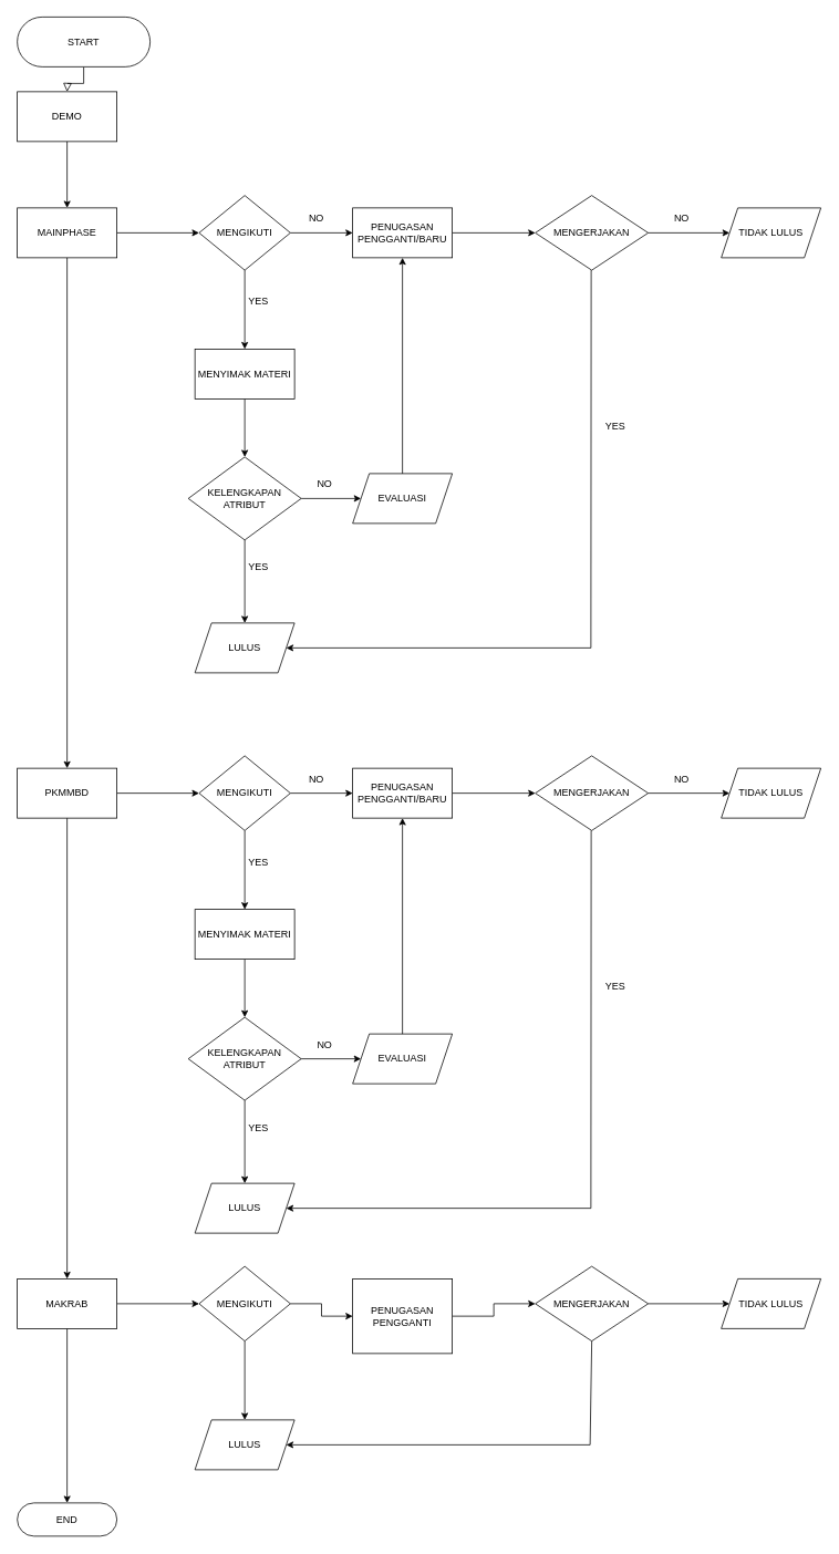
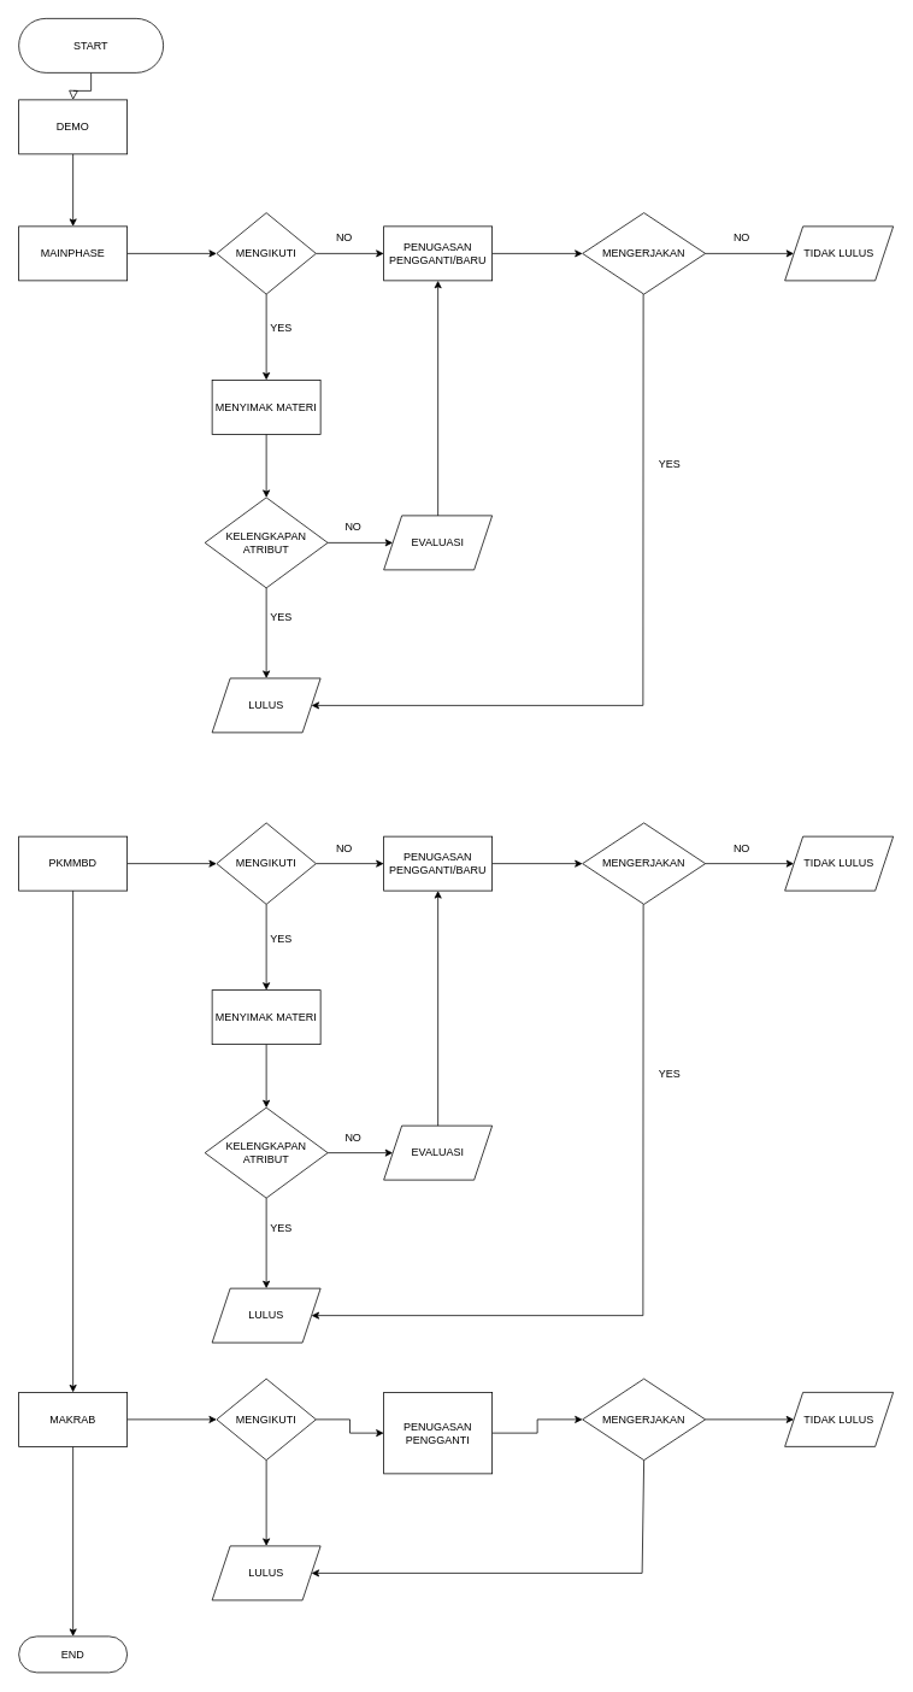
  <mxCell id="0" />
  <mxCell id="1" parent="0" />
  <mxCell id="2" value="" style="rounded=0;html=1;jettySize=auto;orthogonalLoop=1;fontSize=11;endArrow=block;endFill=0;endSize=8;strokeWidth=1;shadow=0;labelBackgroundColor=none;edgeStyle=orthogonalEdgeStyle;" parent="1" source="3" edge="1"><mxGeometry relative="1" as="geometry"><mxPoint x="80" y="110" as="targetPoint" /></mxGeometry></mxCell>
  <mxCell id="3" value="START" style="rounded=1;whiteSpace=wrap;html=1;fontSize=12;glass=0;strokeWidth=1;shadow=0;arcSize=50;" parent="1" vertex="1"><mxGeometry x="20" y="20" width="160" height="60" as="geometry" /></mxCell>
  <mxCell id="4" value="END" style="rounded=1;whiteSpace=wrap;html=1;fontSize=12;glass=0;strokeWidth=1;shadow=0;arcSize=50;" parent="1" vertex="1"><mxGeometry x="20" y="1810" width="120" height="40" as="geometry" /></mxCell>
  <mxCell id="5" value="" style="edgeStyle=orthogonalEdgeStyle;rounded=0;orthogonalLoop=1;jettySize=auto;html=1;" edge="1" parent="1" source="6" target="9"><mxGeometry relative="1" as="geometry" /></mxCell>
  <mxCell id="6" value="DEMO" style="rounded=0;whiteSpace=wrap;html=1;" vertex="1" parent="1"><mxGeometry x="20" y="110" width="120" height="60" as="geometry" /></mxCell>
  <mxCell id="7" value="" style="edgeStyle=orthogonalEdgeStyle;rounded=0;orthogonalLoop=1;jettySize=auto;html=1;" edge="1" parent="1" source="9" target="12"><mxGeometry relative="1" as="geometry" /></mxCell>
- <mxCell id="8" value="" style="edgeStyle=orthogonalEdgeStyle;rounded=0;orthogonalLoop=1;jettySize=auto;html=1;entryX=0.5;entryY=0;entryDx=0;entryDy=0;" edge="1" parent="1" source="9" target="35"><mxGeometry relative="1" as="geometry"><mxPoint x="80" y="390" as="targetPoint" /></mxGeometry></mxCell>
  <mxCell id="9" value="MAINPHASE" style="rounded=0;whiteSpace=wrap;html=1;" vertex="1" parent="1"><mxGeometry x="20" y="250" width="120" height="60" as="geometry" /></mxCell>
  <mxCell id="10" value="" style="edgeStyle=orthogonalEdgeStyle;rounded=0;orthogonalLoop=1;jettySize=auto;html=1;" edge="1" parent="1" source="12" target="14"><mxGeometry relative="1" as="geometry" /></mxCell>
  <mxCell id="11" value="" style="edgeStyle=orthogonalEdgeStyle;rounded=0;orthogonalLoop=1;jettySize=auto;html=1;" edge="1" parent="1" source="12" target="16"><mxGeometry relative="1" as="geometry" /></mxCell>
  <mxCell id="12" value="MENGIKUTI" style="rhombus;whiteSpace=wrap;html=1;rounded=0;" vertex="1" parent="1"><mxGeometry x="239" y="235" width="110" height="90" as="geometry" /></mxCell>
  <mxCell id="13" value="" style="edgeStyle=orthogonalEdgeStyle;rounded=0;orthogonalLoop=1;jettySize=auto;html=1;" edge="1" parent="1" source="14" target="21"><mxGeometry relative="1" as="geometry" /></mxCell>
  <mxCell id="14" value="MENYIMAK MATERI" style="whiteSpace=wrap;html=1;rounded=0;" vertex="1" parent="1"><mxGeometry x="234" y="420" width="120" height="60" as="geometry" /></mxCell>
  <mxCell id="15" value="" style="edgeStyle=orthogonalEdgeStyle;rounded=0;orthogonalLoop=1;jettySize=auto;html=1;" edge="1" parent="1" source="16" target="18"><mxGeometry relative="1" as="geometry" /></mxCell>
  <mxCell id="16" value="PENUGASAN PENGGANTI/BARU" style="whiteSpace=wrap;html=1;rounded=0;" vertex="1" parent="1"><mxGeometry x="424" y="250" width="120" height="60" as="geometry" /></mxCell>
  <mxCell id="17" value="" style="edgeStyle=orthogonalEdgeStyle;rounded=0;orthogonalLoop=1;jettySize=auto;html=1;" edge="1" parent="1" source="18" target="25"><mxGeometry relative="1" as="geometry" /></mxCell>
  <mxCell id="18" value="MENGERJAKAN" style="rhombus;whiteSpace=wrap;html=1;rounded=0;" vertex="1" parent="1"><mxGeometry x="644" y="235" width="136" height="90" as="geometry" /></mxCell>
  <mxCell id="19" value="" style="edgeStyle=orthogonalEdgeStyle;rounded=0;orthogonalLoop=1;jettySize=auto;html=1;" edge="1" parent="1" source="21" target="22"><mxGeometry relative="1" as="geometry" /></mxCell>
  <mxCell id="20" value="" style="edgeStyle=orthogonalEdgeStyle;rounded=0;orthogonalLoop=1;jettySize=auto;html=1;" edge="1" parent="1" source="21" target="23"><mxGeometry relative="1" as="geometry" /></mxCell>
  <mxCell id="21" value="KELENGKAPAN ATRIBUT" style="rhombus;whiteSpace=wrap;html=1;rounded=0;" vertex="1" parent="1"><mxGeometry x="226" y="550" width="136" height="100" as="geometry" /></mxCell>
  <mxCell id="22" value="EVALUASI" style="shape=parallelogram;perimeter=parallelogramPerimeter;whiteSpace=wrap;html=1;fixedSize=1;rounded=0;" vertex="1" parent="1"><mxGeometry x="424" y="570" width="120" height="60" as="geometry" /></mxCell>
  <mxCell id="23" value="LULUS" style="shape=parallelogram;perimeter=parallelogramPerimeter;whiteSpace=wrap;html=1;fixedSize=1;rounded=0;" vertex="1" parent="1"><mxGeometry x="234" y="750" width="120" height="60" as="geometry" /></mxCell>
  <mxCell id="24" value="" style="endArrow=classic;html=1;rounded=0;entryX=0.5;entryY=1;entryDx=0;entryDy=0;" edge="1" parent="1" target="16"><mxGeometry width="50" height="50" relative="1" as="geometry"><mxPoint x="484" y="570" as="sourcePoint" /><mxPoint x="480" y="360" as="targetPoint" /></mxGeometry></mxCell>
  <mxCell id="25" value="TIDAK LULUS" style="shape=parallelogram;perimeter=parallelogramPerimeter;whiteSpace=wrap;html=1;fixedSize=1;rounded=0;" vertex="1" parent="1"><mxGeometry x="868" y="250" width="120" height="60" as="geometry" /></mxCell>
  <mxCell id="26" value="NO" style="text;html=1;align=center;verticalAlign=middle;resizable=0;points=[];autosize=1;strokeColor=none;fillColor=none;" vertex="1" parent="1"><mxGeometry x="800" y="248" width="40" height="30" as="geometry" /></mxCell>
  <mxCell id="27" value="NO" style="text;html=1;align=center;verticalAlign=middle;resizable=0;points=[];autosize=1;strokeColor=none;fillColor=none;" vertex="1" parent="1"><mxGeometry x="360" y="248" width="40" height="30" as="geometry" /></mxCell>
  <mxCell id="28" value="YES" style="text;html=1;align=center;verticalAlign=middle;resizable=0;points=[];autosize=1;strokeColor=none;fillColor=none;" vertex="1" parent="1"><mxGeometry x="285" y="348" width="50" height="30" as="geometry" /></mxCell>
  <mxCell id="29" value="NO" style="text;html=1;align=center;verticalAlign=middle;resizable=0;points=[];autosize=1;strokeColor=none;fillColor=none;" vertex="1" parent="1"><mxGeometry x="370" y="568" width="40" height="30" as="geometry" /></mxCell>
  <mxCell id="30" value="YES" style="text;html=1;align=center;verticalAlign=middle;resizable=0;points=[];autosize=1;strokeColor=none;fillColor=none;" vertex="1" parent="1"><mxGeometry x="285" y="668" width="50" height="30" as="geometry" /></mxCell>
  <mxCell id="31" value="" style="endArrow=classic;html=1;rounded=0;entryX=1;entryY=0.5;entryDx=0;entryDy=0;" edge="1" parent="1" target="23"><mxGeometry width="50" height="50" relative="1" as="geometry"><mxPoint x="711.33" y="325" as="sourcePoint" /><mxPoint x="711.33" y="435" as="targetPoint" /><Array as="points"><mxPoint x="711" y="780" /></Array></mxGeometry></mxCell>
  <mxCell id="32" value="YES" style="text;html=1;align=center;verticalAlign=middle;resizable=0;points=[];autosize=1;strokeColor=none;fillColor=none;" vertex="1" parent="1"><mxGeometry x="715" y="498" width="50" height="30" as="geometry" /></mxCell>
  <mxCell id="33" value="" style="edgeStyle=orthogonalEdgeStyle;rounded=0;orthogonalLoop=1;jettySize=auto;html=1;" edge="1" parent="1" source="35" target="38"><mxGeometry relative="1" as="geometry" /></mxCell>
  <mxCell id="34" value="" style="edgeStyle=orthogonalEdgeStyle;rounded=0;orthogonalLoop=1;jettySize=auto;html=1;" edge="1" parent="1" source="35" target="61"><mxGeometry relative="1" as="geometry" /></mxCell>
  <mxCell id="35" value="PKMMBD" style="rounded=0;whiteSpace=wrap;html=1;" vertex="1" parent="1"><mxGeometry x="20" y="925" width="120" height="60" as="geometry" /></mxCell>
  <mxCell id="36" value="" style="edgeStyle=orthogonalEdgeStyle;rounded=0;orthogonalLoop=1;jettySize=auto;html=1;" edge="1" parent="1" source="38" target="40"><mxGeometry relative="1" as="geometry" /></mxCell>
  <mxCell id="37" value="" style="edgeStyle=orthogonalEdgeStyle;rounded=0;orthogonalLoop=1;jettySize=auto;html=1;" edge="1" parent="1" source="38" target="42"><mxGeometry relative="1" as="geometry" /></mxCell>
  <mxCell id="38" value="MENGIKUTI" style="rhombus;whiteSpace=wrap;html=1;rounded=0;" vertex="1" parent="1"><mxGeometry x="239" y="910" width="110" height="90" as="geometry" /></mxCell>
  <mxCell id="39" value="" style="edgeStyle=orthogonalEdgeStyle;rounded=0;orthogonalLoop=1;jettySize=auto;html=1;" edge="1" parent="1" source="40" target="47"><mxGeometry relative="1" as="geometry" /></mxCell>
  <mxCell id="40" value="MENYIMAK MATERI" style="whiteSpace=wrap;html=1;rounded=0;" vertex="1" parent="1"><mxGeometry x="234" y="1095" width="120" height="60" as="geometry" /></mxCell>
  <mxCell id="41" value="" style="edgeStyle=orthogonalEdgeStyle;rounded=0;orthogonalLoop=1;jettySize=auto;html=1;" edge="1" parent="1" source="42" target="44"><mxGeometry relative="1" as="geometry" /></mxCell>
  <mxCell id="42" value="PENUGASAN PENGGANTI/BARU" style="whiteSpace=wrap;html=1;rounded=0;" vertex="1" parent="1"><mxGeometry x="424" y="925" width="120" height="60" as="geometry" /></mxCell>
  <mxCell id="43" value="" style="edgeStyle=orthogonalEdgeStyle;rounded=0;orthogonalLoop=1;jettySize=auto;html=1;" edge="1" parent="1" source="44" target="51"><mxGeometry relative="1" as="geometry" /></mxCell>
  <mxCell id="44" value="MENGERJAKAN" style="rhombus;whiteSpace=wrap;html=1;rounded=0;" vertex="1" parent="1"><mxGeometry x="644" y="910" width="136" height="90" as="geometry" /></mxCell>
  <mxCell id="45" value="" style="edgeStyle=orthogonalEdgeStyle;rounded=0;orthogonalLoop=1;jettySize=auto;html=1;" edge="1" parent="1" source="47" target="48"><mxGeometry relative="1" as="geometry" /></mxCell>
  <mxCell id="46" value="" style="edgeStyle=orthogonalEdgeStyle;rounded=0;orthogonalLoop=1;jettySize=auto;html=1;" edge="1" parent="1" source="47" target="49"><mxGeometry relative="1" as="geometry" /></mxCell>
  <mxCell id="47" value="KELENGKAPAN ATRIBUT" style="rhombus;whiteSpace=wrap;html=1;rounded=0;" vertex="1" parent="1"><mxGeometry x="226" y="1225" width="136" height="100" as="geometry" /></mxCell>
  <mxCell id="48" value="EVALUASI" style="shape=parallelogram;perimeter=parallelogramPerimeter;whiteSpace=wrap;html=1;fixedSize=1;rounded=0;" vertex="1" parent="1"><mxGeometry x="424" y="1245" width="120" height="60" as="geometry" /></mxCell>
  <mxCell id="49" value="LULUS" style="shape=parallelogram;perimeter=parallelogramPerimeter;whiteSpace=wrap;html=1;fixedSize=1;rounded=0;" vertex="1" parent="1"><mxGeometry x="234" y="1425" width="120" height="60" as="geometry" /></mxCell>
  <mxCell id="50" value="" style="endArrow=classic;html=1;rounded=0;entryX=0.5;entryY=1;entryDx=0;entryDy=0;" edge="1" parent="1" target="42"><mxGeometry width="50" height="50" relative="1" as="geometry"><mxPoint x="484" y="1245" as="sourcePoint" /><mxPoint x="480" y="1035" as="targetPoint" /></mxGeometry></mxCell>
  <mxCell id="51" value="TIDAK LULUS" style="shape=parallelogram;perimeter=parallelogramPerimeter;whiteSpace=wrap;html=1;fixedSize=1;rounded=0;" vertex="1" parent="1"><mxGeometry x="868" y="925" width="120" height="60" as="geometry" /></mxCell>
  <mxCell id="52" value="NO" style="text;html=1;align=center;verticalAlign=middle;resizable=0;points=[];autosize=1;strokeColor=none;fillColor=none;" vertex="1" parent="1"><mxGeometry x="800" y="923" width="40" height="30" as="geometry" /></mxCell>
  <mxCell id="53" value="NO" style="text;html=1;align=center;verticalAlign=middle;resizable=0;points=[];autosize=1;strokeColor=none;fillColor=none;" vertex="1" parent="1"><mxGeometry x="360" y="923" width="40" height="30" as="geometry" /></mxCell>
  <mxCell id="54" value="YES" style="text;html=1;align=center;verticalAlign=middle;resizable=0;points=[];autosize=1;strokeColor=none;fillColor=none;" vertex="1" parent="1"><mxGeometry x="285" y="1023" width="50" height="30" as="geometry" /></mxCell>
  <mxCell id="55" value="NO" style="text;html=1;align=center;verticalAlign=middle;resizable=0;points=[];autosize=1;strokeColor=none;fillColor=none;" vertex="1" parent="1"><mxGeometry x="370" y="1243" width="40" height="30" as="geometry" /></mxCell>
  <mxCell id="56" value="YES" style="text;html=1;align=center;verticalAlign=middle;resizable=0;points=[];autosize=1;strokeColor=none;fillColor=none;" vertex="1" parent="1"><mxGeometry x="285" y="1343" width="50" height="30" as="geometry" /></mxCell>
  <mxCell id="57" value="" style="endArrow=classic;html=1;rounded=0;entryX=1;entryY=0.5;entryDx=0;entryDy=0;" edge="1" parent="1" target="49"><mxGeometry width="50" height="50" relative="1" as="geometry"><mxPoint x="711.33" y="1000" as="sourcePoint" /><mxPoint x="711.33" y="1110" as="targetPoint" /><Array as="points"><mxPoint x="711" y="1455" /></Array></mxGeometry></mxCell>
  <mxCell id="58" value="YES" style="text;html=1;align=center;verticalAlign=middle;resizable=0;points=[];autosize=1;strokeColor=none;fillColor=none;" vertex="1" parent="1"><mxGeometry x="715" y="1173" width="50" height="30" as="geometry" /></mxCell>
  <mxCell id="59" value="" style="edgeStyle=orthogonalEdgeStyle;rounded=0;orthogonalLoop=1;jettySize=auto;html=1;" edge="1" parent="1" source="61" target="64"><mxGeometry relative="1" as="geometry" /></mxCell>
  <mxCell id="60" style="edgeStyle=orthogonalEdgeStyle;rounded=0;orthogonalLoop=1;jettySize=auto;html=1;exitX=0.5;exitY=1;exitDx=0;exitDy=0;entryX=0.5;entryY=0;entryDx=0;entryDy=0;" edge="1" parent="1" source="61" target="4"><mxGeometry relative="1" as="geometry" /></mxCell>
  <mxCell id="61" value="MAKRAB" style="whiteSpace=wrap;html=1;rounded=0;" vertex="1" parent="1"><mxGeometry x="20" y="1540" width="120" height="60" as="geometry" /></mxCell>
  <mxCell id="62" value="" style="edgeStyle=orthogonalEdgeStyle;rounded=0;orthogonalLoop=1;jettySize=auto;html=1;" edge="1" parent="1" source="64" target="66"><mxGeometry relative="1" as="geometry" /></mxCell>
  <mxCell id="63" value="" style="edgeStyle=orthogonalEdgeStyle;rounded=0;orthogonalLoop=1;jettySize=auto;html=1;" edge="1" parent="1" source="64" target="70"><mxGeometry relative="1" as="geometry" /></mxCell>
  <mxCell id="64" value="MENGIKUTI" style="rhombus;whiteSpace=wrap;html=1;rounded=0;" vertex="1" parent="1"><mxGeometry x="239" y="1525" width="110" height="90" as="geometry" /></mxCell>
  <mxCell id="65" value="" style="edgeStyle=orthogonalEdgeStyle;rounded=0;orthogonalLoop=1;jettySize=auto;html=1;" edge="1" parent="1" source="66" target="68"><mxGeometry relative="1" as="geometry" /></mxCell>
  <mxCell id="66" value="PENUGASAN PENGGANTI" style="whiteSpace=wrap;html=1;rounded=0;" vertex="1" parent="1"><mxGeometry x="424" y="1540" width="120" height="90" as="geometry" /></mxCell>
  <mxCell id="67" value="" style="edgeStyle=orthogonalEdgeStyle;rounded=0;orthogonalLoop=1;jettySize=auto;html=1;" edge="1" parent="1" source="68" target="69"><mxGeometry relative="1" as="geometry" /></mxCell>
  <mxCell id="68" value="MENGERJAKAN" style="rhombus;whiteSpace=wrap;html=1;rounded=0;" vertex="1" parent="1"><mxGeometry x="644" y="1525" width="136" height="90" as="geometry" /></mxCell>
  <mxCell id="69" value="TIDAK LULUS" style="shape=parallelogram;perimeter=parallelogramPerimeter;whiteSpace=wrap;html=1;fixedSize=1;rounded=0;" vertex="1" parent="1"><mxGeometry x="868" y="1540" width="120" height="60" as="geometry" /></mxCell>
  <mxCell id="70" value="LULUS" style="shape=parallelogram;perimeter=parallelogramPerimeter;whiteSpace=wrap;html=1;fixedSize=1;rounded=0;" vertex="1" parent="1"><mxGeometry x="234" y="1710" width="120" height="60" as="geometry" /></mxCell>
  <mxCell id="71" value="" style="endArrow=classic;html=1;rounded=0;entryX=1;entryY=0.5;entryDx=0;entryDy=0;exitX=0.5;exitY=1;exitDx=0;exitDy=0;" edge="1" parent="1" source="68" target="70"><mxGeometry width="50" height="50" relative="1" as="geometry"><mxPoint x="700" y="1630" as="sourcePoint" /><mxPoint x="715" y="1660" as="targetPoint" /><Array as="points"><mxPoint x="710" y="1740" /></Array></mxGeometry></mxCell>
